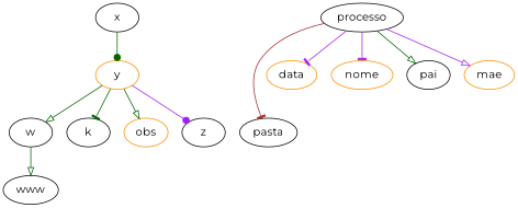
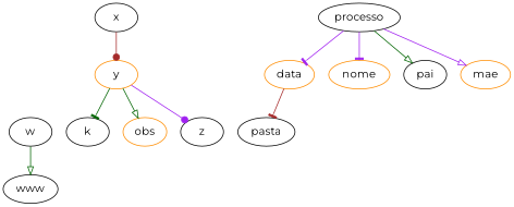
  strict digraph {
    fontname=Montserrat
    node [color=black fontname=Montserrat]
    edge [arrowhead=onormal color=darkgreen fontname=Montserrat]
    y [color=darkorange]
    x
    w
    k
    obs [color=darkorange]
    z
    www
    processo
    pasta
    data [color=darkorange]
    nome [color=darkorange]
    pai
    mae [color=darkorange]
-   y -> w
    y -> k [arrowhead=tee]
    y -> obs
    y -> z [arrowhead=dot color=purple]
-   x -> y [arrowhead=dot]
+   x -> y [arrowhead=dot color=brown]
    w -> www
-   processo -> pasta [arrowhead=tee color=brown]
+   data -> pasta [arrowhead=tee color=brown]
    processo -> data [arrowhead=tee color=purple]
    processo -> nome [arrowhead=tee color=purple]
    processo -> pai
    processo -> mae [color=purple]
  }
